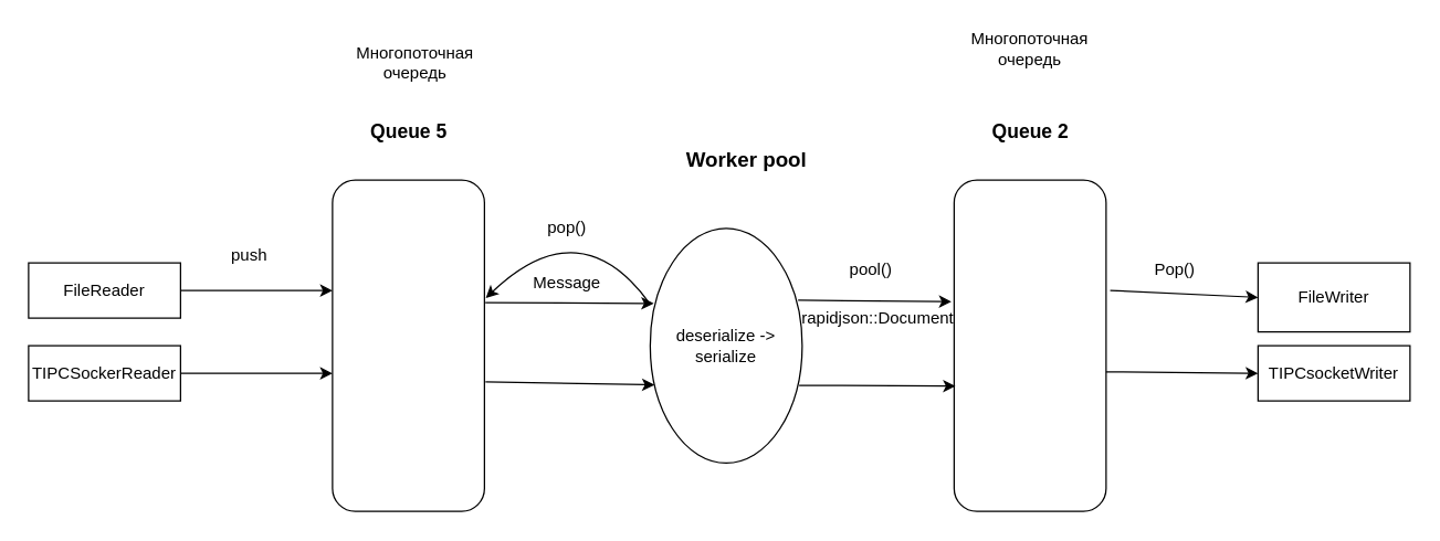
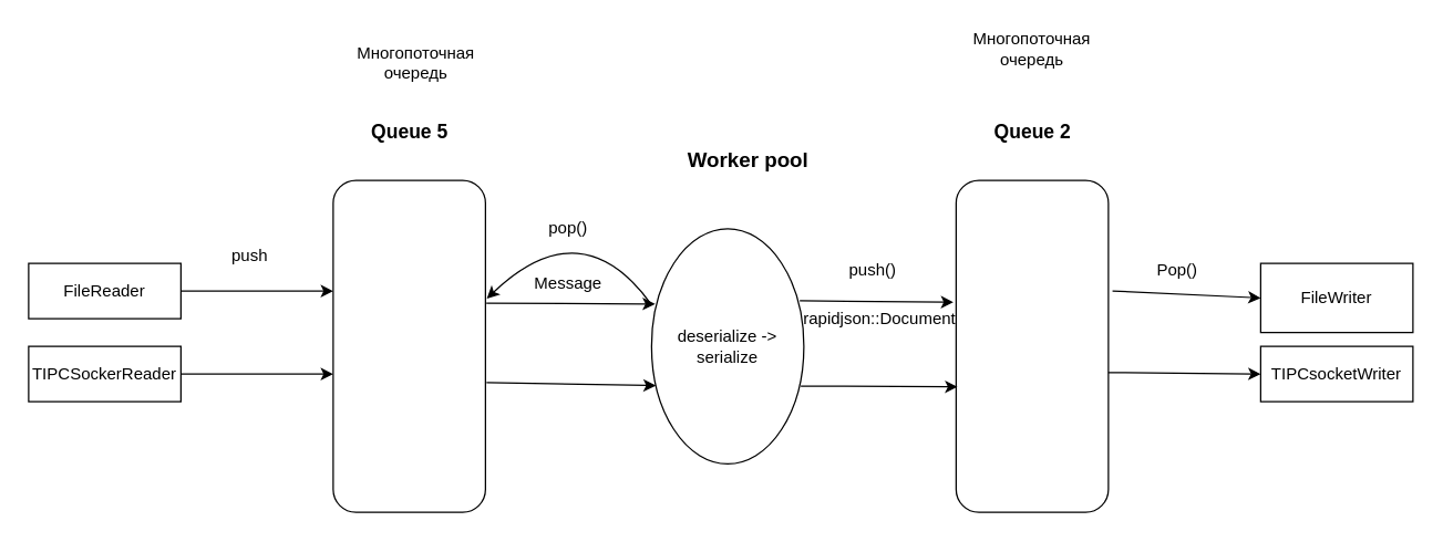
  <mxCell id="0" />
  <mxCell id="1" parent="0" />
  <mxCell id="2" value="FileReader" style="rounded=0;whiteSpace=wrap;html=1;" parent="1" vertex="1"><mxGeometry x="20" y="190" width="110" height="40" as="geometry" /></mxCell>
  <mxCell id="3" value="" style="rounded=1;whiteSpace=wrap;html=1;" parent="1" vertex="1"><mxGeometry x="240" y="130" width="110" height="240" as="geometry" /></mxCell>
  <mxCell id="4" value="TIPCSockerReader" style="rounded=0;whiteSpace=wrap;html=1;" parent="1" vertex="1"><mxGeometry x="20" y="250" width="110" height="40" as="geometry" /></mxCell>
  <mxCell id="5" value="" style="endArrow=classic;html=1;rounded=0;exitX=1;exitY=0.5;exitDx=0;exitDy=0;" parent="1" source="2" edge="1"><mxGeometry width="50" height="50" relative="1" as="geometry"><mxPoint x="390" y="320" as="sourcePoint" /><mxPoint x="240" y="210" as="targetPoint" /></mxGeometry></mxCell>
  <mxCell id="6" value="" style="endArrow=classic;html=1;rounded=0;exitX=1;exitY=0.5;exitDx=0;exitDy=0;" parent="1" source="4" edge="1"><mxGeometry width="50" height="50" relative="1" as="geometry"><mxPoint x="390" y="320" as="sourcePoint" /><mxPoint x="240" y="270" as="targetPoint" /></mxGeometry></mxCell>
  <mxCell id="7" value="" style="ellipse;whiteSpace=wrap;html=1;" parent="1" vertex="1"><mxGeometry x="470" y="165" width="110" height="170" as="geometry" /></mxCell>
  <mxCell id="8" value="" style="rounded=1;whiteSpace=wrap;html=1;" parent="1" vertex="1"><mxGeometry x="690" y="130" width="110" height="240" as="geometry" /></mxCell>
  <mxCell id="9" value="TIPCsocketWriter" style="rounded=0;whiteSpace=wrap;html=1;" parent="1" vertex="1"><mxGeometry x="910" y="250" width="110" height="40" as="geometry" /></mxCell>
  <mxCell id="10" value="FileWriter" style="rounded=0;whiteSpace=wrap;html=1;" parent="1" vertex="1"><mxGeometry x="910" y="190" width="110" height="50" as="geometry" /></mxCell>
  <mxCell id="11" value="" style="endArrow=classic;html=1;rounded=0;entryX=0;entryY=0.5;entryDx=0;entryDy=0;exitX=1;exitY=0.579;exitDx=0;exitDy=0;exitPerimeter=0;" parent="1" source="8" target="9" edge="1"><mxGeometry width="50" height="50" relative="1" as="geometry"><mxPoint x="450" y="320" as="sourcePoint" /><mxPoint x="500" y="270" as="targetPoint" /></mxGeometry></mxCell>
  <mxCell id="12" value="" style="endArrow=classic;html=1;rounded=0;entryX=0;entryY=0.5;entryDx=0;entryDy=0;exitX=1.027;exitY=0.333;exitDx=0;exitDy=0;exitPerimeter=0;" parent="1" source="8" target="10" edge="1"><mxGeometry width="50" height="50" relative="1" as="geometry"><mxPoint x="450" y="320" as="sourcePoint" /><mxPoint x="500" y="270" as="targetPoint" /></mxGeometry></mxCell>
  <mxCell id="13" value="Queue 5" style="text;html=1;align=center;verticalAlign=middle;resizable=0;points=[];autosize=1;strokeColor=none;fillColor=none;fontStyle=1;fontSize=14;" parent="1" vertex="1"><mxGeometry x="255" y="80" width="80" height="30" as="geometry" /></mxCell>
  <mxCell id="14" value="Queue 2" style="text;html=1;align=center;verticalAlign=middle;resizable=0;points=[];autosize=1;strokeColor=none;fillColor=none;fontSize=14;fontStyle=1" parent="1" vertex="1"><mxGeometry x="705" y="80" width="80" height="30" as="geometry" /></mxCell>
  <mxCell id="15" value="&lt;b style=&quot;font-size: 15px;&quot;&gt;Worker pool&lt;/b&gt;" style="text;html=1;align=center;verticalAlign=middle;whiteSpace=wrap;rounded=0;fontSize=15;" parent="1" vertex="1"><mxGeometry x="490" y="100" width="100" height="30" as="geometry" /></mxCell>
  <mxCell id="16" value="push" style="text;html=1;align=center;verticalAlign=middle;whiteSpace=wrap;rounded=0;" parent="1" vertex="1"><mxGeometry x="150" y="170" width="60" height="30" as="geometry" /></mxCell>
  <mxCell id="17" value="" style="endArrow=classic;html=1;rounded=0;entryX=-0.018;entryY=0.367;entryDx=0;entryDy=0;entryPerimeter=0;exitX=0.973;exitY=0.306;exitDx=0;exitDy=0;exitPerimeter=0;" parent="1" source="7" target="8" edge="1"><mxGeometry width="50" height="50" relative="1" as="geometry"><mxPoint x="450" y="320" as="sourcePoint" /><mxPoint x="500" y="270" as="targetPoint" /></mxGeometry></mxCell>
  <mxCell id="18" value="" style="endArrow=classic;html=1;rounded=0;exitX=0.98;exitY=0.669;exitDx=0;exitDy=0;exitPerimeter=0;entryX=0.009;entryY=0.622;entryDx=0;entryDy=0;entryPerimeter=0;" parent="1" source="7" target="8" edge="1"><mxGeometry width="50" height="50" relative="1" as="geometry"><mxPoint x="450" y="320" as="sourcePoint" /><mxPoint x="692" y="293" as="targetPoint" /></mxGeometry></mxCell>
  <mxCell id="19" value="" style="endArrow=classic;html=1;rounded=0;exitX=1.007;exitY=0.609;exitDx=0;exitDy=0;exitPerimeter=0;entryX=0.028;entryY=0.667;entryDx=0;entryDy=0;entryPerimeter=0;" parent="1" source="3" target="7" edge="1"><mxGeometry width="50" height="50" relative="1" as="geometry"><mxPoint x="430" y="350" as="sourcePoint" /><mxPoint x="480" y="300" as="targetPoint" /></mxGeometry></mxCell>
  <mxCell id="20" value="" style="endArrow=classic;html=1;rounded=0;exitX=1.006;exitY=0.37;exitDx=0;exitDy=0;exitPerimeter=0;entryX=0.023;entryY=0.32;entryDx=0;entryDy=0;entryPerimeter=0;" parent="1" source="3" target="7" edge="1"><mxGeometry width="50" height="50" relative="1" as="geometry"><mxPoint x="410" y="290" as="sourcePoint" /><mxPoint x="460" y="240" as="targetPoint" /></mxGeometry></mxCell>
  <mxCell id="21" value="" style="curved=1;endArrow=classic;html=1;rounded=0;entryX=1.009;entryY=0.356;entryDx=0;entryDy=0;entryPerimeter=0;" parent="1" target="3" edge="1"><mxGeometry width="50" height="50" relative="1" as="geometry"><mxPoint x="470" y="220" as="sourcePoint" /><mxPoint x="440" y="250" as="targetPoint" /><Array as="points"><mxPoint x="420" y="150" /></Array></mxGeometry></mxCell>
  <mxCell id="22" value="&lt;span style=&quot;color: rgba(0, 0, 0, 0); font-family: monospace; font-size: 0px; text-align: start; text-wrap: nowrap;&quot;&gt;pus&lt;/span&gt;" style="text;html=1;align=center;verticalAlign=middle;whiteSpace=wrap;rounded=0;" parent="1" vertex="1"><mxGeometry x="590" y="180" width="60" height="30" as="geometry" /></mxCell>
- <mxCell id="23" value="pool()" style="text;html=1;align=center;verticalAlign=middle;whiteSpace=wrap;rounded=0;" parent="1" vertex="1"><mxGeometry x="600" y="180" width="60" height="30" as="geometry" /></mxCell>
+ <mxCell id="23" value="push()" style="text;html=1;align=center;verticalAlign=middle;whiteSpace=wrap;rounded=0;" parent="1" vertex="1"><mxGeometry x="600" y="180" width="60" height="30" as="geometry" /></mxCell>
  <mxCell id="24" value="pop()" style="text;html=1;align=center;verticalAlign=middle;whiteSpace=wrap;rounded=0;" parent="1" vertex="1"><mxGeometry x="380" y="150" width="60" height="30" as="geometry" /></mxCell>
  <mxCell id="25" value="deserialize -&amp;gt; serialize" style="text;html=1;align=center;verticalAlign=middle;whiteSpace=wrap;rounded=0;" parent="1" vertex="1"><mxGeometry x="475" y="225" width="100" height="50" as="geometry" /></mxCell>
  <mxCell id="26" value="Многопоточная очередь" style="text;html=1;align=center;verticalAlign=middle;whiteSpace=wrap;rounded=0;" parent="1" vertex="1"><mxGeometry x="250" y="30" width="100" height="30" as="geometry" /></mxCell>
  <mxCell id="27" value="Многопоточная очередь" style="text;html=1;align=center;verticalAlign=middle;whiteSpace=wrap;rounded=0;" parent="1" vertex="1"><mxGeometry x="695" y="20" width="100" height="30" as="geometry" /></mxCell>
  <mxCell id="28" value="Pop()" style="text;html=1;align=center;verticalAlign=middle;whiteSpace=wrap;rounded=0;" parent="1" vertex="1"><mxGeometry x="820" y="180" width="60" height="30" as="geometry" /></mxCell>
  <mxCell id="29" value="Message" style="text;html=1;align=center;verticalAlign=middle;whiteSpace=wrap;rounded=0;" parent="1" vertex="1"><mxGeometry x="395" y="200" width="30" height="10" as="geometry" /></mxCell>
  <mxCell id="30" value="rapidjson::Document" style="text;html=1;align=center;verticalAlign=middle;whiteSpace=wrap;rounded=0;" parent="1" vertex="1"><mxGeometry x="620" y="225" width="30" height="10" as="geometry" /></mxCell>
